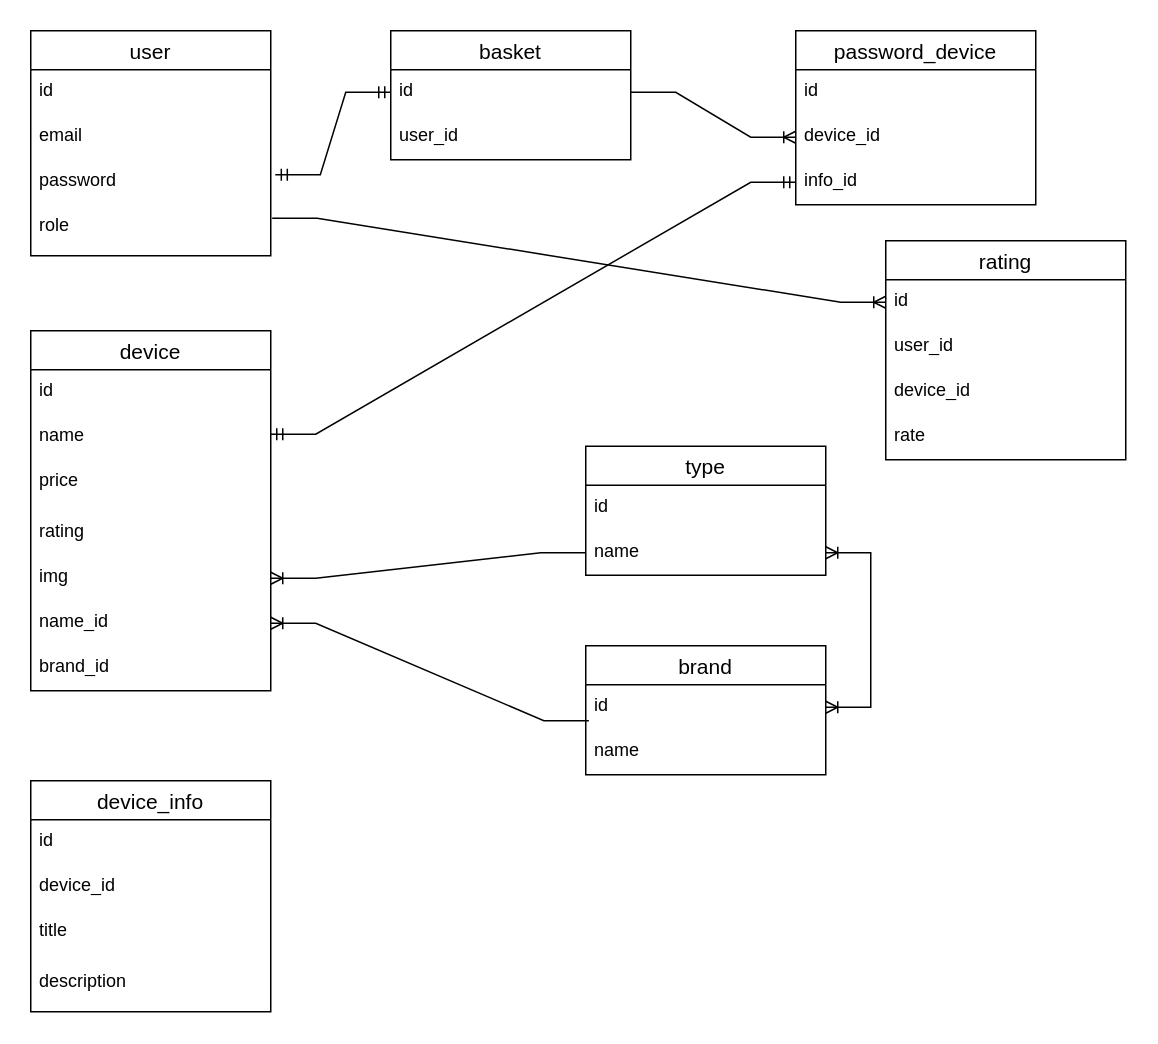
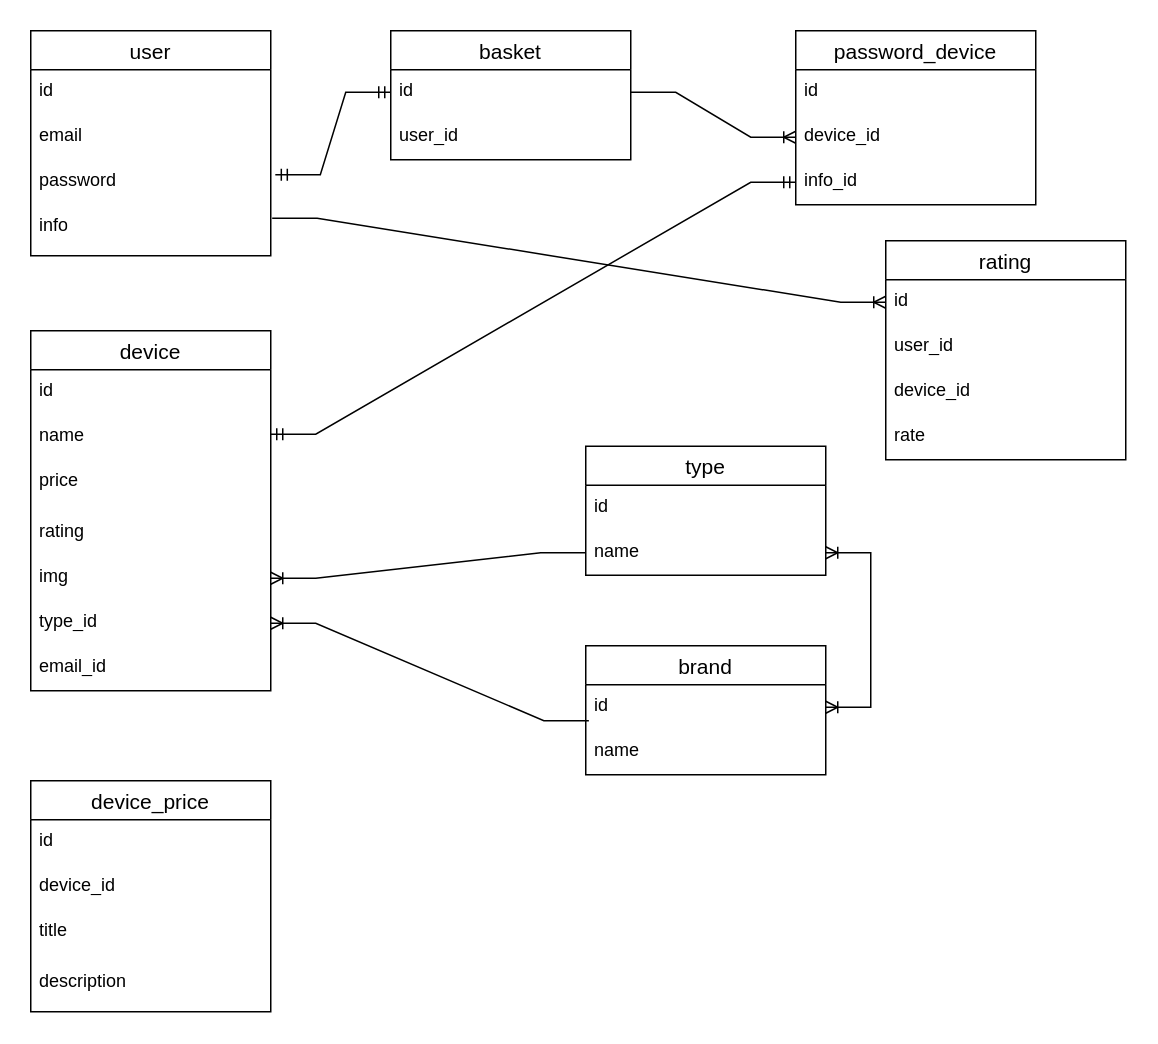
  <mxCell id="0" />
  <mxCell id="1" parent="0" />
  <mxCell id="2" value="user" style="swimlane;fontStyle=0;childLayout=stackLayout;horizontal=1;startSize=26;horizontalStack=0;resizeParent=1;resizeParentMax=0;resizeLast=0;collapsible=1;marginBottom=0;align=center;fontSize=14;" vertex="1" parent="1"><mxGeometry x="20" y="20" width="160" height="150" as="geometry" /></mxCell>
  <mxCell id="3" value="id" style="text;strokeColor=none;fillColor=none;spacingLeft=4;spacingRight=4;overflow=hidden;rotatable=0;points=[[0,0.5],[1,0.5]];portConstraint=eastwest;fontSize=12;whiteSpace=wrap;html=1;" vertex="1" parent="2"><mxGeometry y="26" width="160" height="30" as="geometry" /></mxCell>
  <mxCell id="4" value="email" style="text;strokeColor=none;fillColor=none;spacingLeft=4;spacingRight=4;overflow=hidden;rotatable=0;points=[[0,0.5],[1,0.5]];portConstraint=eastwest;fontSize=12;whiteSpace=wrap;html=1;" vertex="1" parent="2"><mxGeometry y="56" width="160" height="30" as="geometry" /></mxCell>
  <mxCell id="5" value="password" style="text;strokeColor=none;fillColor=none;spacingLeft=4;spacingRight=4;overflow=hidden;rotatable=0;points=[[0,0.5],[1,0.5]];portConstraint=eastwest;fontSize=12;whiteSpace=wrap;html=1;" vertex="1" parent="2"><mxGeometry y="86" width="160" height="64" as="geometry" /></mxCell>
- <mxCell id="6" value="role" style="text;strokeColor=none;fillColor=none;spacingLeft=4;spacingRight=4;overflow=hidden;rotatable=0;points=[[0,0.5],[1,0.5]];portConstraint=eastwest;fontSize=12;whiteSpace=wrap;html=1;" vertex="1" parent="1"><mxGeometry x="20" y="136" width="160" height="30" as="geometry" /></mxCell>
+ <mxCell id="6" value="info" style="text;strokeColor=none;fillColor=none;spacingLeft=4;spacingRight=4;overflow=hidden;rotatable=0;points=[[0,0.5],[1,0.5]];portConstraint=eastwest;fontSize=12;whiteSpace=wrap;html=1;" vertex="1" parent="1"><mxGeometry x="20" y="136" width="160" height="30" as="geometry" /></mxCell>
  <mxCell id="7" value="basket" style="swimlane;fontStyle=0;childLayout=stackLayout;horizontal=1;startSize=26;horizontalStack=0;resizeParent=1;resizeParentMax=0;resizeLast=0;collapsible=1;marginBottom=0;align=center;fontSize=14;" vertex="1" parent="1"><mxGeometry x="260" y="20" width="160" height="86" as="geometry" /></mxCell>
  <mxCell id="8" value="id" style="text;strokeColor=none;fillColor=none;spacingLeft=4;spacingRight=4;overflow=hidden;rotatable=0;points=[[0,0.5],[1,0.5]];portConstraint=eastwest;fontSize=12;whiteSpace=wrap;html=1;" vertex="1" parent="7"><mxGeometry y="26" width="160" height="30" as="geometry" /></mxCell>
  <mxCell id="9" value="user_id" style="text;strokeColor=none;fillColor=none;spacingLeft=4;spacingRight=4;overflow=hidden;rotatable=0;points=[[0,0.5],[1,0.5]];portConstraint=eastwest;fontSize=12;whiteSpace=wrap;html=1;" vertex="1" parent="7"><mxGeometry y="56" width="160" height="30" as="geometry" /></mxCell>
  <mxCell id="10" value="" style="edgeStyle=entityRelationEdgeStyle;fontSize=12;html=1;endArrow=ERmandOne;startArrow=ERmandOne;rounded=0;entryX=0;entryY=0.5;entryDx=0;entryDy=0;exitX=1.019;exitY=0.156;exitDx=0;exitDy=0;exitPerimeter=0;" edge="1" parent="1" source="5" target="8"><mxGeometry width="100" height="100" relative="1" as="geometry"><mxPoint x="350" y="320" as="sourcePoint" /><mxPoint x="450" y="220" as="targetPoint" /></mxGeometry></mxCell>
  <mxCell id="11" value="device" style="swimlane;fontStyle=0;childLayout=stackLayout;horizontal=1;startSize=26;horizontalStack=0;resizeParent=1;resizeParentMax=0;resizeLast=0;collapsible=1;marginBottom=0;align=center;fontSize=14;" vertex="1" parent="1"><mxGeometry x="20" y="220" width="160" height="240" as="geometry" /></mxCell>
  <mxCell id="12" value="id" style="text;strokeColor=none;fillColor=none;spacingLeft=4;spacingRight=4;overflow=hidden;rotatable=0;points=[[0,0.5],[1,0.5]];portConstraint=eastwest;fontSize=12;whiteSpace=wrap;html=1;" vertex="1" parent="11"><mxGeometry y="26" width="160" height="30" as="geometry" /></mxCell>
  <mxCell id="13" value="name" style="text;strokeColor=none;fillColor=none;spacingLeft=4;spacingRight=4;overflow=hidden;rotatable=0;points=[[0,0.5],[1,0.5]];portConstraint=eastwest;fontSize=12;whiteSpace=wrap;html=1;" vertex="1" parent="11"><mxGeometry y="56" width="160" height="30" as="geometry" /></mxCell>
  <mxCell id="14" value="price" style="text;strokeColor=none;fillColor=none;spacingLeft=4;spacingRight=4;overflow=hidden;rotatable=0;points=[[0,0.5],[1,0.5]];portConstraint=eastwest;fontSize=12;whiteSpace=wrap;html=1;" vertex="1" parent="11"><mxGeometry y="86" width="160" height="34" as="geometry" /></mxCell>
  <mxCell id="15" value="rating" style="text;strokeColor=none;fillColor=none;spacingLeft=4;spacingRight=4;overflow=hidden;rotatable=0;points=[[0,0.5],[1,0.5]];portConstraint=eastwest;fontSize=12;whiteSpace=wrap;html=1;" vertex="1" parent="11"><mxGeometry y="120" width="160" height="30" as="geometry" /></mxCell>
  <mxCell id="16" value="img" style="text;strokeColor=none;fillColor=none;spacingLeft=4;spacingRight=4;overflow=hidden;rotatable=0;points=[[0,0.5],[1,0.5]];portConstraint=eastwest;fontSize=12;whiteSpace=wrap;html=1;" vertex="1" parent="11"><mxGeometry y="150" width="160" height="30" as="geometry" /></mxCell>
- <mxCell id="17" value="name_id" style="text;strokeColor=none;fillColor=none;spacingLeft=4;spacingRight=4;overflow=hidden;rotatable=0;points=[[0,0.5],[1,0.5]];portConstraint=eastwest;fontSize=12;whiteSpace=wrap;html=1;" vertex="1" parent="11"><mxGeometry y="180" width="160" height="30" as="geometry" /></mxCell>
- <mxCell id="18" value="brand_id" style="text;strokeColor=none;fillColor=none;spacingLeft=4;spacingRight=4;overflow=hidden;rotatable=0;points=[[0,0.5],[1,0.5]];portConstraint=eastwest;fontSize=12;whiteSpace=wrap;html=1;" vertex="1" parent="11"><mxGeometry y="210" width="160" height="30" as="geometry" /></mxCell>
+ <mxCell id="17" value="type_id" style="text;strokeColor=none;fillColor=none;spacingLeft=4;spacingRight=4;overflow=hidden;rotatable=0;points=[[0,0.5],[1,0.5]];portConstraint=eastwest;fontSize=12;whiteSpace=wrap;html=1;" vertex="1" parent="11"><mxGeometry y="180" width="160" height="30" as="geometry" /></mxCell>
+ <mxCell id="18" value="email_id" style="text;strokeColor=none;fillColor=none;spacingLeft=4;spacingRight=4;overflow=hidden;rotatable=0;points=[[0,0.5],[1,0.5]];portConstraint=eastwest;fontSize=12;whiteSpace=wrap;html=1;" vertex="1" parent="11"><mxGeometry y="210" width="160" height="30" as="geometry" /></mxCell>
  <mxCell id="19" value="type" style="swimlane;fontStyle=0;childLayout=stackLayout;horizontal=1;startSize=26;horizontalStack=0;resizeParent=1;resizeParentMax=0;resizeLast=0;collapsible=1;marginBottom=0;align=center;fontSize=14;" vertex="1" parent="1"><mxGeometry x="390" y="297" width="160" height="86" as="geometry" /></mxCell>
  <mxCell id="20" value="id" style="text;strokeColor=none;fillColor=none;spacingLeft=4;spacingRight=4;overflow=hidden;rotatable=0;points=[[0,0.5],[1,0.5]];portConstraint=eastwest;fontSize=12;whiteSpace=wrap;html=1;" vertex="1" parent="19"><mxGeometry y="26" width="160" height="30" as="geometry" /></mxCell>
  <mxCell id="21" value="name" style="text;strokeColor=none;fillColor=none;spacingLeft=4;spacingRight=4;overflow=hidden;rotatable=0;points=[[0,0.5],[1,0.5]];portConstraint=eastwest;fontSize=12;whiteSpace=wrap;html=1;" vertex="1" parent="19"><mxGeometry y="56" width="160" height="30" as="geometry" /></mxCell>
  <mxCell id="22" value="brand" style="swimlane;fontStyle=0;childLayout=stackLayout;horizontal=1;startSize=26;horizontalStack=0;resizeParent=1;resizeParentMax=0;resizeLast=0;collapsible=1;marginBottom=0;align=center;fontSize=14;" vertex="1" parent="1"><mxGeometry x="390" y="430" width="160" height="86" as="geometry" /></mxCell>
  <mxCell id="23" value="id" style="text;strokeColor=none;fillColor=none;spacingLeft=4;spacingRight=4;overflow=hidden;rotatable=0;points=[[0,0.5],[1,0.5]];portConstraint=eastwest;fontSize=12;whiteSpace=wrap;html=1;" vertex="1" parent="22"><mxGeometry y="26" width="160" height="30" as="geometry" /></mxCell>
  <mxCell id="24" value="name" style="text;strokeColor=none;fillColor=none;spacingLeft=4;spacingRight=4;overflow=hidden;rotatable=0;points=[[0,0.5],[1,0.5]];portConstraint=eastwest;fontSize=12;whiteSpace=wrap;html=1;" vertex="1" parent="22"><mxGeometry y="56" width="160" height="30" as="geometry" /></mxCell>
  <mxCell id="25" value="" style="edgeStyle=entityRelationEdgeStyle;fontSize=12;html=1;endArrow=ERoneToMany;rounded=0;exitX=0;exitY=0.5;exitDx=0;exitDy=0;" edge="1" parent="1" source="21" target="16"><mxGeometry width="100" height="100" relative="1" as="geometry"><mxPoint x="540" y="390" as="sourcePoint" /><mxPoint x="640" y="290" as="targetPoint" /><Array as="points"><mxPoint x="510" y="350" /></Array></mxGeometry></mxCell>
  <mxCell id="26" value="" style="edgeStyle=entityRelationEdgeStyle;fontSize=12;html=1;endArrow=ERoneToMany;startArrow=ERoneToMany;rounded=0;exitX=1;exitY=0.5;exitDx=0;exitDy=0;" edge="1" parent="1" source="23" target="21"><mxGeometry width="100" height="100" relative="1" as="geometry"><mxPoint x="350" y="370" as="sourcePoint" /><mxPoint x="640" y="290" as="targetPoint" /></mxGeometry></mxCell>
- <mxCell id="27" value="device_info" style="swimlane;fontStyle=0;childLayout=stackLayout;horizontal=1;startSize=26;horizontalStack=0;resizeParent=1;resizeParentMax=0;resizeLast=0;collapsible=1;marginBottom=0;align=center;fontSize=14;" vertex="1" parent="1"><mxGeometry x="20" y="520" width="160" height="154" as="geometry" /></mxCell>
+ <mxCell id="27" value="device_price" style="swimlane;fontStyle=0;childLayout=stackLayout;horizontal=1;startSize=26;horizontalStack=0;resizeParent=1;resizeParentMax=0;resizeLast=0;collapsible=1;marginBottom=0;align=center;fontSize=14;" vertex="1" parent="1"><mxGeometry x="20" y="520" width="160" height="154" as="geometry" /></mxCell>
  <mxCell id="28" value="id" style="text;strokeColor=none;fillColor=none;spacingLeft=4;spacingRight=4;overflow=hidden;rotatable=0;points=[[0,0.5],[1,0.5]];portConstraint=eastwest;fontSize=12;whiteSpace=wrap;html=1;" vertex="1" parent="27"><mxGeometry y="26" width="160" height="30" as="geometry" /></mxCell>
  <mxCell id="29" value="device_id" style="text;strokeColor=none;fillColor=none;spacingLeft=4;spacingRight=4;overflow=hidden;rotatable=0;points=[[0,0.5],[1,0.5]];portConstraint=eastwest;fontSize=12;whiteSpace=wrap;html=1;" vertex="1" parent="27"><mxGeometry y="56" width="160" height="30" as="geometry" /></mxCell>
  <mxCell id="30" value="title" style="text;strokeColor=none;fillColor=none;spacingLeft=4;spacingRight=4;overflow=hidden;rotatable=0;points=[[0,0.5],[1,0.5]];portConstraint=eastwest;fontSize=12;whiteSpace=wrap;html=1;" vertex="1" parent="27"><mxGeometry y="86" width="160" height="34" as="geometry" /></mxCell>
  <mxCell id="31" value="description&lt;div&gt;&lt;br&gt;&lt;/div&gt;" style="text;strokeColor=none;fillColor=none;spacingLeft=4;spacingRight=4;overflow=hidden;rotatable=0;points=[[0,0.5],[1,0.5]];portConstraint=eastwest;fontSize=12;whiteSpace=wrap;html=1;" vertex="1" parent="27"><mxGeometry y="120" width="160" height="34" as="geometry" /></mxCell>
  <mxCell id="32" value="password_device" style="swimlane;fontStyle=0;childLayout=stackLayout;horizontal=1;startSize=26;horizontalStack=0;resizeParent=1;resizeParentMax=0;resizeLast=0;collapsible=1;marginBottom=0;align=center;fontSize=14;" vertex="1" parent="1"><mxGeometry x="530" y="20" width="160" height="116" as="geometry" /></mxCell>
  <mxCell id="33" value="id" style="text;strokeColor=none;fillColor=none;spacingLeft=4;spacingRight=4;overflow=hidden;rotatable=0;points=[[0,0.5],[1,0.5]];portConstraint=eastwest;fontSize=12;whiteSpace=wrap;html=1;" vertex="1" parent="32"><mxGeometry y="26" width="160" height="30" as="geometry" /></mxCell>
  <mxCell id="34" value="device_id" style="text;strokeColor=none;fillColor=none;spacingLeft=4;spacingRight=4;overflow=hidden;rotatable=0;points=[[0,0.5],[1,0.5]];portConstraint=eastwest;fontSize=12;whiteSpace=wrap;html=1;" vertex="1" parent="32"><mxGeometry y="56" width="160" height="30" as="geometry" /></mxCell>
  <mxCell id="35" value="info_id" style="text;strokeColor=none;fillColor=none;spacingLeft=4;spacingRight=4;overflow=hidden;rotatable=0;points=[[0,0.5],[1,0.5]];portConstraint=eastwest;fontSize=12;whiteSpace=wrap;html=1;" vertex="1" parent="32"><mxGeometry y="86" width="160" height="30" as="geometry" /></mxCell>
  <mxCell id="36" value="" style="edgeStyle=entityRelationEdgeStyle;fontSize=12;html=1;endArrow=ERoneToMany;rounded=0;entryX=0;entryY=0.5;entryDx=0;entryDy=0;" edge="1" parent="1" source="8" target="34"><mxGeometry width="100" height="100" relative="1" as="geometry"><mxPoint x="540" y="290" as="sourcePoint" /><mxPoint x="640" y="190" as="targetPoint" /></mxGeometry></mxCell>
  <mxCell id="37" value="" style="edgeStyle=entityRelationEdgeStyle;fontSize=12;html=1;endArrow=ERmandOne;startArrow=ERmandOne;rounded=0;" edge="1" parent="1" target="35"><mxGeometry width="100" height="100" relative="1" as="geometry"><mxPoint x="180" y="289" as="sourcePoint" /><mxPoint x="490" y="70" as="targetPoint" /></mxGeometry></mxCell>
  <mxCell id="38" value="" style="edgeStyle=entityRelationEdgeStyle;fontSize=12;html=1;endArrow=ERoneToMany;rounded=0;exitX=0.013;exitY=0.8;exitDx=0;exitDy=0;exitPerimeter=0;" edge="1" parent="1" source="23" target="17"><mxGeometry width="100" height="100" relative="1" as="geometry"><mxPoint x="284.08" y="748.01" as="sourcePoint" /><mxPoint x="180" y="350" as="targetPoint" /></mxGeometry></mxCell>
  <mxCell id="39" value="rating" style="swimlane;fontStyle=0;childLayout=stackLayout;horizontal=1;startSize=26;horizontalStack=0;resizeParent=1;resizeParentMax=0;resizeLast=0;collapsible=1;marginBottom=0;align=center;fontSize=14;" vertex="1" parent="1"><mxGeometry x="590" y="160" width="160" height="146" as="geometry" /></mxCell>
  <mxCell id="40" value="id" style="text;strokeColor=none;fillColor=none;spacingLeft=4;spacingRight=4;overflow=hidden;rotatable=0;points=[[0,0.5],[1,0.5]];portConstraint=eastwest;fontSize=12;whiteSpace=wrap;html=1;" vertex="1" parent="39"><mxGeometry y="26" width="160" height="30" as="geometry" /></mxCell>
  <mxCell id="41" value="user_id" style="text;strokeColor=none;fillColor=none;spacingLeft=4;spacingRight=4;overflow=hidden;rotatable=0;points=[[0,0.5],[1,0.5]];portConstraint=eastwest;fontSize=12;whiteSpace=wrap;html=1;" vertex="1" parent="39"><mxGeometry y="56" width="160" height="30" as="geometry" /></mxCell>
  <mxCell id="42" value="device_id" style="text;strokeColor=none;fillColor=none;spacingLeft=4;spacingRight=4;overflow=hidden;rotatable=0;points=[[0,0.5],[1,0.5]];portConstraint=eastwest;fontSize=12;whiteSpace=wrap;html=1;" vertex="1" parent="39"><mxGeometry y="86" width="160" height="30" as="geometry" /></mxCell>
  <mxCell id="43" value="rate" style="text;strokeColor=none;fillColor=none;spacingLeft=4;spacingRight=4;overflow=hidden;rotatable=0;points=[[0,0.5],[1,0.5]];portConstraint=eastwest;fontSize=12;whiteSpace=wrap;html=1;" vertex="1" parent="39"><mxGeometry y="116" width="160" height="30" as="geometry" /></mxCell>
  <mxCell id="44" value="" style="edgeStyle=entityRelationEdgeStyle;fontSize=12;html=1;endArrow=ERoneToMany;rounded=0;exitX=1.006;exitY=0.3;exitDx=0;exitDy=0;exitPerimeter=0;entryX=0;entryY=0.5;entryDx=0;entryDy=0;" edge="1" parent="1" source="6" target="40"><mxGeometry width="100" height="100" relative="1" as="geometry"><mxPoint x="410" y="240" as="sourcePoint" /><mxPoint x="510" y="140" as="targetPoint" /></mxGeometry></mxCell>
